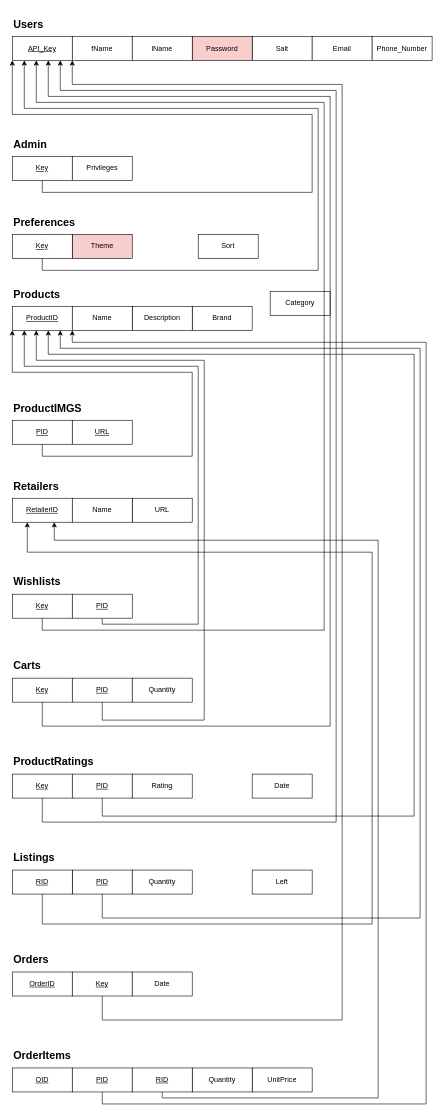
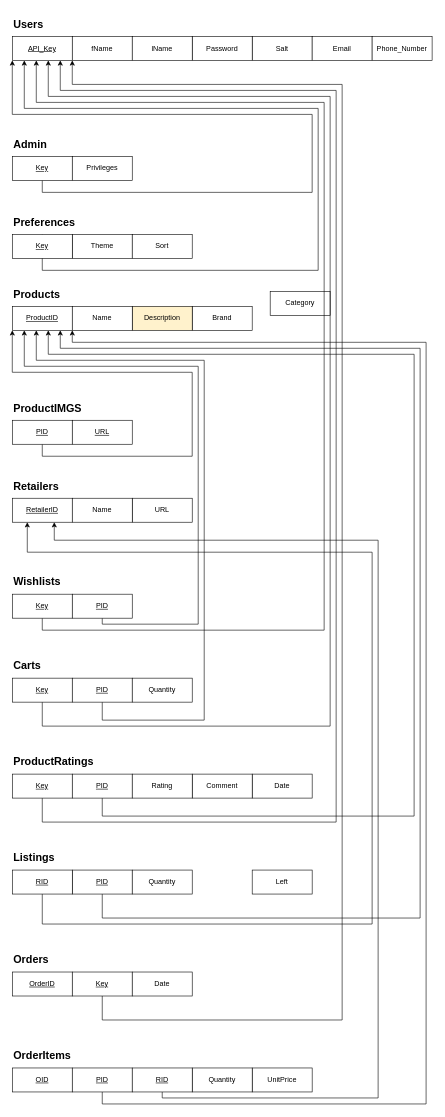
  <mxCell id="0" />
  <mxCell id="1" parent="0" />
  <mxCell id="2" value="Users" style="text;html=1;align=left;verticalAlign=middle;whiteSpace=wrap;rounded=0;fontStyle=1;fontSize=18;" parent="1" vertex="1"><mxGeometry x="20" width="100" height="40" as="geometry" y="20" /></mxCell>
  <mxCell id="3" value="Salt" style="whiteSpace=wrap;html=1;align=center;" parent="1" vertex="1"><mxGeometry x="420" y="60" width="100" height="40" as="geometry" /></mxCell>
- <mxCell id="4" value="Password" style="whiteSpace=wrap;html=1;align=center;fillColor=#f8cecc;" parent="1" vertex="1"><mxGeometry x="320" y="60" width="100" height="40" as="geometry" /></mxCell>
+ <mxCell id="4" value="Password" style="whiteSpace=wrap;html=1;align=center;" parent="1" vertex="1"><mxGeometry x="320" y="60" width="100" height="40" as="geometry" /></mxCell>
  <mxCell id="5" value="API_Key" style="whiteSpace=wrap;html=1;align=center;fontStyle=4" parent="1" vertex="1"><mxGeometry x="20" y="60" width="100" height="40" as="geometry" /></mxCell>
  <mxCell id="6" value="fName" style="whiteSpace=wrap;html=1;align=center;" parent="1" vertex="1"><mxGeometry x="120" y="60" width="100" height="40" as="geometry" /></mxCell>
  <mxCell id="7" value="Products" style="text;html=1;align=left;verticalAlign=middle;whiteSpace=wrap;rounded=0;fontStyle=1;fontSize=18;" parent="1" vertex="1"><mxGeometry x="20" y="470" width="100" height="40" as="geometry" /></mxCell>
  <mxCell id="8" value="ProductID" style="whiteSpace=wrap;html=1;align=center;fontStyle=4" parent="1" vertex="1"><mxGeometry x="20" y="510" width="100" height="40" as="geometry" /></mxCell>
  <mxCell id="9" value="Category" style="whiteSpace=wrap;html=1;align=center;" parent="1" vertex="1"><mxGeometry x="450" y="485" width="100" height="40" as="geometry" /></mxCell>
  <mxCell id="10" value="Brand" style="whiteSpace=wrap;html=1;align=center;" parent="1" vertex="1"><mxGeometry x="320" y="510" width="100" height="40" as="geometry" /></mxCell>
- <mxCell id="11" value="Description" style="whiteSpace=wrap;html=1;align=center;" parent="1" vertex="1"><mxGeometry x="220" y="510" width="100" height="40" as="geometry" /></mxCell>
+ <mxCell id="11" value="Description" style="whiteSpace=wrap;html=1;align=center;fillColor=#fff2cc;" parent="1" vertex="1"><mxGeometry x="220" y="510" width="100" height="40" as="geometry" /></mxCell>
  <mxCell id="12" value="Name" style="whiteSpace=wrap;html=1;align=center;" parent="1" vertex="1"><mxGeometry x="120" y="510" width="100" height="40" as="geometry" /></mxCell>
  <mxCell id="13" value="Retailers" style="text;html=1;align=left;verticalAlign=middle;whiteSpace=wrap;rounded=0;fontStyle=1;fontSize=18;" parent="1" vertex="1"><mxGeometry x="20" y="790" width="100" height="40" as="geometry" /></mxCell>
  <mxCell id="14" value="RetailerID" style="whiteSpace=wrap;html=1;align=center;fontStyle=4" parent="1" vertex="1"><mxGeometry x="20" y="830" width="100" height="40" as="geometry" /></mxCell>
  <mxCell id="15" value="URL" style="whiteSpace=wrap;html=1;align=center;" parent="1" vertex="1"><mxGeometry x="220" y="830" width="100" height="40" as="geometry" /></mxCell>
  <mxCell id="16" value="Name" style="whiteSpace=wrap;html=1;align=center;" parent="1" vertex="1"><mxGeometry x="120" y="830" width="100" height="40" as="geometry" /></mxCell>
  <mxCell id="17" value="Preferences" style="text;html=1;align=left;verticalAlign=middle;whiteSpace=wrap;rounded=0;fontStyle=1;fontSize=18;" parent="1" vertex="1"><mxGeometry x="20" y="350" width="110" height="40" as="geometry" /></mxCell>
- <mxCell id="18" value="Theme" style="whiteSpace=wrap;html=1;align=center;fillColor=#f8cecc;" parent="1" vertex="1"><mxGeometry x="120" y="390" width="100" height="40" as="geometry" /></mxCell>
- <mxCell id="19" value="Sort" style="whiteSpace=wrap;html=1;align=center;" parent="1" vertex="1"><mxGeometry x="330" y="390" width="100" height="40" as="geometry" /></mxCell>
+ <mxCell id="18" value="Theme" style="whiteSpace=wrap;html=1;align=center;" parent="1" vertex="1"><mxGeometry x="120" y="390" width="100" height="40" as="geometry" /></mxCell>
+ <mxCell id="19" value="Sort" style="whiteSpace=wrap;html=1;align=center;" parent="1" vertex="1"><mxGeometry x="220" y="390" width="100" height="40" as="geometry" /></mxCell>
  <mxCell id="20" style="edgeStyle=orthogonalEdgeStyle;rounded=0;orthogonalLoop=1;jettySize=auto;html=1;exitX=0.5;exitY=0;exitDx=0;exitDy=0;" parent="1" source="21" target="5" edge="1"><mxGeometry relative="1" as="geometry"><mxPoint x="90" y="130" as="targetPoint" /><Array as="points"><mxPoint x="70" y="450" /><mxPoint x="530" y="450" /><mxPoint x="530" y="180" /><mxPoint x="40" y="180" /></Array></mxGeometry></mxCell>
  <mxCell id="21" value="Key" style="whiteSpace=wrap;html=1;align=center;fontStyle=4" parent="1" vertex="1"><mxGeometry x="20" y="390" width="100" height="40" as="geometry" /></mxCell>
  <mxCell id="22" value="Wishlists" style="text;html=1;align=left;verticalAlign=middle;whiteSpace=wrap;rounded=0;fontStyle=1;fontSize=18;" parent="1" vertex="1"><mxGeometry x="20" y="950" width="100" height="40" as="geometry" /></mxCell>
  <mxCell id="23" value="Carts" style="text;html=1;align=left;verticalAlign=middle;whiteSpace=wrap;rounded=0;fontStyle=1;fontSize=18;" parent="1" vertex="1"><mxGeometry x="20" y="1090" width="100" height="40" as="geometry" /></mxCell>
  <mxCell id="24" style="edgeStyle=orthogonalEdgeStyle;rounded=0;orthogonalLoop=1;jettySize=auto;html=1;exitX=0.5;exitY=1;exitDx=0;exitDy=0;" parent="1" source="25" target="5" edge="1"><mxGeometry relative="1" as="geometry"><mxPoint x="580" y="270" as="targetPoint" /><Array as="points"><mxPoint x="70" y="1050" /><mxPoint x="540" y="1050" /><mxPoint x="540" y="170" /><mxPoint x="60" y="170" /></Array></mxGeometry></mxCell>
  <mxCell id="25" value="Key" style="whiteSpace=wrap;html=1;align=center;fontStyle=4" parent="1" vertex="1"><mxGeometry x="20" y="990" width="100" height="40" as="geometry" /></mxCell>
  <mxCell id="26" style="edgeStyle=orthogonalEdgeStyle;rounded=0;orthogonalLoop=1;jettySize=auto;html=1;exitX=0.5;exitY=1;exitDx=0;exitDy=0;" parent="1" source="27" target="5" edge="1"><mxGeometry relative="1" as="geometry"><mxPoint x="230" y="500" as="targetPoint" /><Array as="points"><mxPoint x="70" y="1210" /><mxPoint x="550" y="1210" /><mxPoint x="550" y="160" /><mxPoint x="80" y="160" /></Array></mxGeometry></mxCell>
  <mxCell id="27" value="Key" style="whiteSpace=wrap;html=1;align=center;fontStyle=4" parent="1" vertex="1"><mxGeometry x="20" y="1130" width="100" height="40" as="geometry" /></mxCell>
  <mxCell id="28" style="edgeStyle=orthogonalEdgeStyle;rounded=0;orthogonalLoop=1;jettySize=auto;html=1;exitX=0.5;exitY=1;exitDx=0;exitDy=0;" parent="1" source="29" target="8" edge="1"><mxGeometry relative="1" as="geometry"><mxPoint x="220" y="570" as="targetPoint" /><Array as="points"><mxPoint x="170" y="1200" /><mxPoint x="340" y="1200" /><mxPoint x="340" y="600" /><mxPoint x="60" y="600" /></Array></mxGeometry></mxCell>
  <mxCell id="29" value="PID" style="whiteSpace=wrap;html=1;align=center;fontStyle=4" parent="1" vertex="1"><mxGeometry x="120" y="1130" width="100" height="40" as="geometry" /></mxCell>
  <mxCell id="30" style="edgeStyle=orthogonalEdgeStyle;rounded=0;orthogonalLoop=1;jettySize=auto;html=1;exitX=0.5;exitY=1;exitDx=0;exitDy=0;" parent="1" source="31" target="8" edge="1"><mxGeometry relative="1" as="geometry"><mxPoint x="30" y="560" as="targetPoint" /><Array as="points"><mxPoint x="170" y="1040" /><mxPoint x="330" y="1040" /><mxPoint x="330" y="610" /><mxPoint x="40" y="610" /></Array></mxGeometry></mxCell>
  <mxCell id="31" value="PID" style="whiteSpace=wrap;html=1;align=center;fontStyle=4" parent="1" vertex="1"><mxGeometry x="120" y="990" width="100" height="40" as="geometry" /></mxCell>
  <mxCell id="32" value="Quantity" style="whiteSpace=wrap;html=1;align=center;" parent="1" vertex="1"><mxGeometry x="220" y="1130" width="100" height="40" as="geometry" /></mxCell>
  <mxCell id="33" value="ProductRatings" style="text;html=1;align=left;verticalAlign=middle;whiteSpace=wrap;rounded=0;fontStyle=1;fontSize=18;" parent="1" vertex="1"><mxGeometry x="20" y="1250" width="100" height="40" as="geometry" /></mxCell>
  <mxCell id="34" style="edgeStyle=orthogonalEdgeStyle;rounded=0;orthogonalLoop=1;jettySize=auto;html=1;exitX=0.5;exitY=1;exitDx=0;exitDy=0;" parent="1" source="35" target="5" edge="1"><mxGeometry relative="1" as="geometry"><mxPoint x="470" y="740" as="targetPoint" /><Array as="points"><mxPoint x="70" y="1370" /><mxPoint x="560" y="1370" /><mxPoint x="560" y="150" /><mxPoint x="100" y="150" /></Array></mxGeometry></mxCell>
  <mxCell id="35" value="Key" style="whiteSpace=wrap;html=1;align=center;fontStyle=4" parent="1" vertex="1"><mxGeometry x="20" y="1290" width="100" height="40" as="geometry" /></mxCell>
  <mxCell id="36" style="edgeStyle=orthogonalEdgeStyle;rounded=0;orthogonalLoop=1;jettySize=auto;html=1;exitX=0.5;exitY=1;exitDx=0;exitDy=0;" parent="1" source="37" target="8" edge="1"><mxGeometry relative="1" as="geometry"><mxPoint x="90" y="540" as="targetPoint" /><Array as="points"><mxPoint x="170" y="1360" /><mxPoint x="690" y="1360" /><mxPoint x="690" y="590" /><mxPoint x="80" y="590" /></Array></mxGeometry></mxCell>
  <mxCell id="37" value="PID" style="whiteSpace=wrap;html=1;align=center;fontStyle=4" parent="1" vertex="1"><mxGeometry x="120" y="1290" width="100" height="40" as="geometry" /></mxCell>
  <mxCell id="38" value="Date" style="whiteSpace=wrap;html=1;align=center;" parent="1" vertex="1"><mxGeometry x="420" y="1290" width="100" height="40" as="geometry" /></mxCell>
+ <mxCell id="39" value="Comment" style="whiteSpace=wrap;html=1;align=center;" parent="1" vertex="1"><mxGeometry x="320" y="1290" width="100" height="40" as="geometry" /></mxCell>
  <mxCell id="40" value="Rating" style="whiteSpace=wrap;html=1;align=center;" parent="1" vertex="1"><mxGeometry x="220" y="1290" width="100" height="40" as="geometry" /></mxCell>
  <mxCell id="41" value="Listings" style="text;html=1;align=left;verticalAlign=middle;whiteSpace=wrap;rounded=0;fontStyle=1;fontSize=18;" parent="1" vertex="1"><mxGeometry x="20" y="1410" width="100" height="40" as="geometry" /></mxCell>
  <mxCell id="42" style="edgeStyle=orthogonalEdgeStyle;rounded=0;orthogonalLoop=1;jettySize=auto;html=1;exitX=0.5;exitY=1;exitDx=0;exitDy=0;" parent="1" source="43" target="8" edge="1"><mxGeometry relative="1" as="geometry"><mxPoint x="270" y="920" as="targetPoint" /><Array as="points"><mxPoint x="170" y="1530" /><mxPoint x="700" y="1530" /><mxPoint x="700" y="580" /><mxPoint x="100" y="580" /></Array></mxGeometry></mxCell>
  <mxCell id="43" value="PID" style="whiteSpace=wrap;html=1;align=center;fontStyle=4" parent="1" vertex="1"><mxGeometry x="120" y="1450" width="100" height="40" as="geometry" /></mxCell>
  <mxCell id="44" style="edgeStyle=orthogonalEdgeStyle;rounded=0;orthogonalLoop=1;jettySize=auto;html=1;exitX=0.5;exitY=1;exitDx=0;exitDy=0;entryX=0.25;entryY=1;entryDx=0;entryDy=0;" parent="1" source="45" target="14" edge="1"><mxGeometry relative="1" as="geometry"><mxPoint x="120" y="930" as="targetPoint" /><Array as="points"><mxPoint x="70" y="1540" /><mxPoint x="620" y="1540" /><mxPoint x="620" y="920" /><mxPoint x="45" y="920" /></Array></mxGeometry></mxCell>
  <mxCell id="45" value="RID" style="whiteSpace=wrap;html=1;align=center;fontStyle=4" parent="1" vertex="1"><mxGeometry x="20" y="1450" width="100" height="40" as="geometry" /></mxCell>
  <mxCell id="46" value="Quantity" style="whiteSpace=wrap;html=1;align=center;" parent="1" vertex="1"><mxGeometry x="220" y="1450" width="100" height="40" as="geometry" /></mxCell>
  <mxCell id="47" value="Left" style="whiteSpace=wrap;html=1;align=center;" parent="1" vertex="1"><mxGeometry x="420" y="1450" width="100" height="40" as="geometry" /></mxCell>
  <mxCell id="48" value="ProductIMGS" style="text;html=1;align=left;verticalAlign=middle;whiteSpace=wrap;rounded=0;fontStyle=1;fontSize=18;" parent="1" vertex="1"><mxGeometry x="20" y="660" width="100" height="40" as="geometry" /></mxCell>
  <mxCell id="49" style="edgeStyle=orthogonalEdgeStyle;rounded=0;orthogonalLoop=1;jettySize=auto;html=1;entryX=0;entryY=1;entryDx=0;entryDy=0;" parent="1" source="50" target="8" edge="1"><mxGeometry relative="1" as="geometry"><Array as="points"><mxPoint x="70" y="760" /><mxPoint x="320" y="760" /><mxPoint x="320" y="620" /><mxPoint x="20" y="620" /></Array></mxGeometry></mxCell>
  <mxCell id="50" value="PID" style="whiteSpace=wrap;html=1;align=center;fontStyle=4" parent="1" vertex="1"><mxGeometry x="20" y="700" width="100" height="40" as="geometry" /></mxCell>
  <mxCell id="51" value="URL" style="whiteSpace=wrap;html=1;align=center;fontStyle=4" parent="1" vertex="1"><mxGeometry x="120" y="700" width="100" height="40" as="geometry" /></mxCell>
  <mxCell id="52" value="Orders" style="text;html=1;align=left;verticalAlign=middle;whiteSpace=wrap;rounded=0;fontStyle=1;fontSize=18;" parent="1" vertex="1"><mxGeometry x="20" y="1580" width="100" height="40" as="geometry" /></mxCell>
  <mxCell id="53" value="OrderID" style="whiteSpace=wrap;html=1;align=center;fontStyle=4" parent="1" vertex="1"><mxGeometry x="20" y="1620" width="100" height="40" as="geometry" /></mxCell>
  <mxCell id="54" style="edgeStyle=orthogonalEdgeStyle;rounded=0;orthogonalLoop=1;jettySize=auto;html=1;" parent="1" source="55" edge="1" target="5"><mxGeometry relative="1" as="geometry"><mxPoint x="140" y="120" as="targetPoint" /><mxPoint x="220" y="1670" as="sourcePoint" /><Array as="points"><mxPoint x="170" y="1700" /><mxPoint x="570" y="1700" /><mxPoint x="570" y="140" /><mxPoint x="120" y="140" /></Array></mxGeometry></mxCell>
  <mxCell id="55" value="Key" style="whiteSpace=wrap;html=1;align=center;fontStyle=4" parent="1" vertex="1"><mxGeometry x="120" y="1620" width="100" height="40" as="geometry" /></mxCell>
  <mxCell id="56" value="Date" style="whiteSpace=wrap;html=1;align=center;fontStyle=0" parent="1" vertex="1"><mxGeometry x="220" y="1620" width="100" height="40" as="geometry" /></mxCell>
  <mxCell id="57" value="Admin" style="text;html=1;align=left;verticalAlign=middle;whiteSpace=wrap;rounded=0;fontStyle=1;fontSize=18;" parent="1" vertex="1"><mxGeometry x="20" y="220" width="110" height="40" as="geometry" /></mxCell>
  <mxCell id="58" style="edgeStyle=orthogonalEdgeStyle;rounded=0;orthogonalLoop=1;jettySize=auto;html=1;" parent="1" source="59" target="5" edge="1"><mxGeometry relative="1" as="geometry"><Array as="points"><mxPoint x="70" y="320" /><mxPoint x="520" y="320" /><mxPoint x="520" y="190" /><mxPoint x="20" y="190" /></Array></mxGeometry></mxCell>
  <mxCell id="59" value="Key" style="whiteSpace=wrap;html=1;align=center;fontStyle=4" parent="1" vertex="1"><mxGeometry x="20" y="260" width="100" height="40" as="geometry" /></mxCell>
  <mxCell id="60" value="Privileges" style="whiteSpace=wrap;html=1;align=center;" parent="1" vertex="1"><mxGeometry x="120" y="260" width="100" height="40" as="geometry" /></mxCell>
  <mxCell id="61" value="Email" style="whiteSpace=wrap;html=1;align=center;" parent="1" vertex="1"><mxGeometry x="520" y="60" width="100" height="40" as="geometry" /></mxCell>
  <mxCell id="62" value="Phone_Number" style="whiteSpace=wrap;html=1;align=center;" parent="1" vertex="1"><mxGeometry x="620" y="60" width="100" height="40" as="geometry" /></mxCell>
  <mxCell id="63" value="lName" style="whiteSpace=wrap;html=1;align=center;" parent="1" vertex="1"><mxGeometry x="220" y="60" width="100" height="40" as="geometry" /></mxCell>
  <mxCell id="64" value="OrderItems" style="text;html=1;align=left;verticalAlign=middle;whiteSpace=wrap;rounded=0;fontStyle=1;fontSize=18;" vertex="1" parent="1"><mxGeometry x="20" y="1740" width="100" height="40" as="geometry" /></mxCell>
  <mxCell id="65" value="OID" style="whiteSpace=wrap;html=1;align=center;fontStyle=4" vertex="1" parent="1"><mxGeometry x="20" y="1780" width="100" height="40" as="geometry" /></mxCell>
  <mxCell id="66" value="UnitPrice" style="whiteSpace=wrap;html=1;align=center;fontStyle=0" vertex="1" parent="1"><mxGeometry x="420" y="1780" width="100" height="40" as="geometry" /></mxCell>
  <mxCell id="67" value="Quantity" style="whiteSpace=wrap;html=1;align=center;fontStyle=0" vertex="1" parent="1"><mxGeometry x="320" y="1780" width="100" height="40" as="geometry" /></mxCell>
  <mxCell id="68" style="edgeStyle=orthogonalEdgeStyle;rounded=0;orthogonalLoop=1;jettySize=auto;html=1;exitX=0.5;exitY=1;exitDx=0;exitDy=0;entryX=1;entryY=1;entryDx=0;entryDy=0;" edge="1" parent="1" source="69" target="8"><mxGeometry relative="1" as="geometry"><mxPoint x="120" y="1190" as="targetPoint" /><Array as="points"><mxPoint x="170" y="1840" /><mxPoint x="710" y="1840" /><mxPoint x="710" y="570" /><mxPoint x="120" y="570" /></Array></mxGeometry></mxCell>
  <mxCell id="69" value="PID" style="whiteSpace=wrap;html=1;align=center;fontStyle=4" vertex="1" parent="1"><mxGeometry x="120" y="1780" width="100" height="40" as="geometry" /></mxCell>
  <mxCell id="70" style="edgeStyle=orthogonalEdgeStyle;rounded=0;orthogonalLoop=1;jettySize=auto;html=1;exitX=0.5;exitY=1;exitDx=0;exitDy=0;" edge="1" parent="1" source="71" target="14"><mxGeometry relative="1" as="geometry"><mxPoint x="280" y="1420" as="targetPoint" /><Array as="points"><mxPoint x="270" y="1830" /><mxPoint x="630" y="1830" /><mxPoint x="630" y="900" /><mxPoint x="90" y="900" /></Array></mxGeometry></mxCell>
  <mxCell id="71" value="RID" style="whiteSpace=wrap;html=1;align=center;fontStyle=4" vertex="1" parent="1"><mxGeometry x="220" y="1780" width="100" height="40" as="geometry" /></mxCell>
